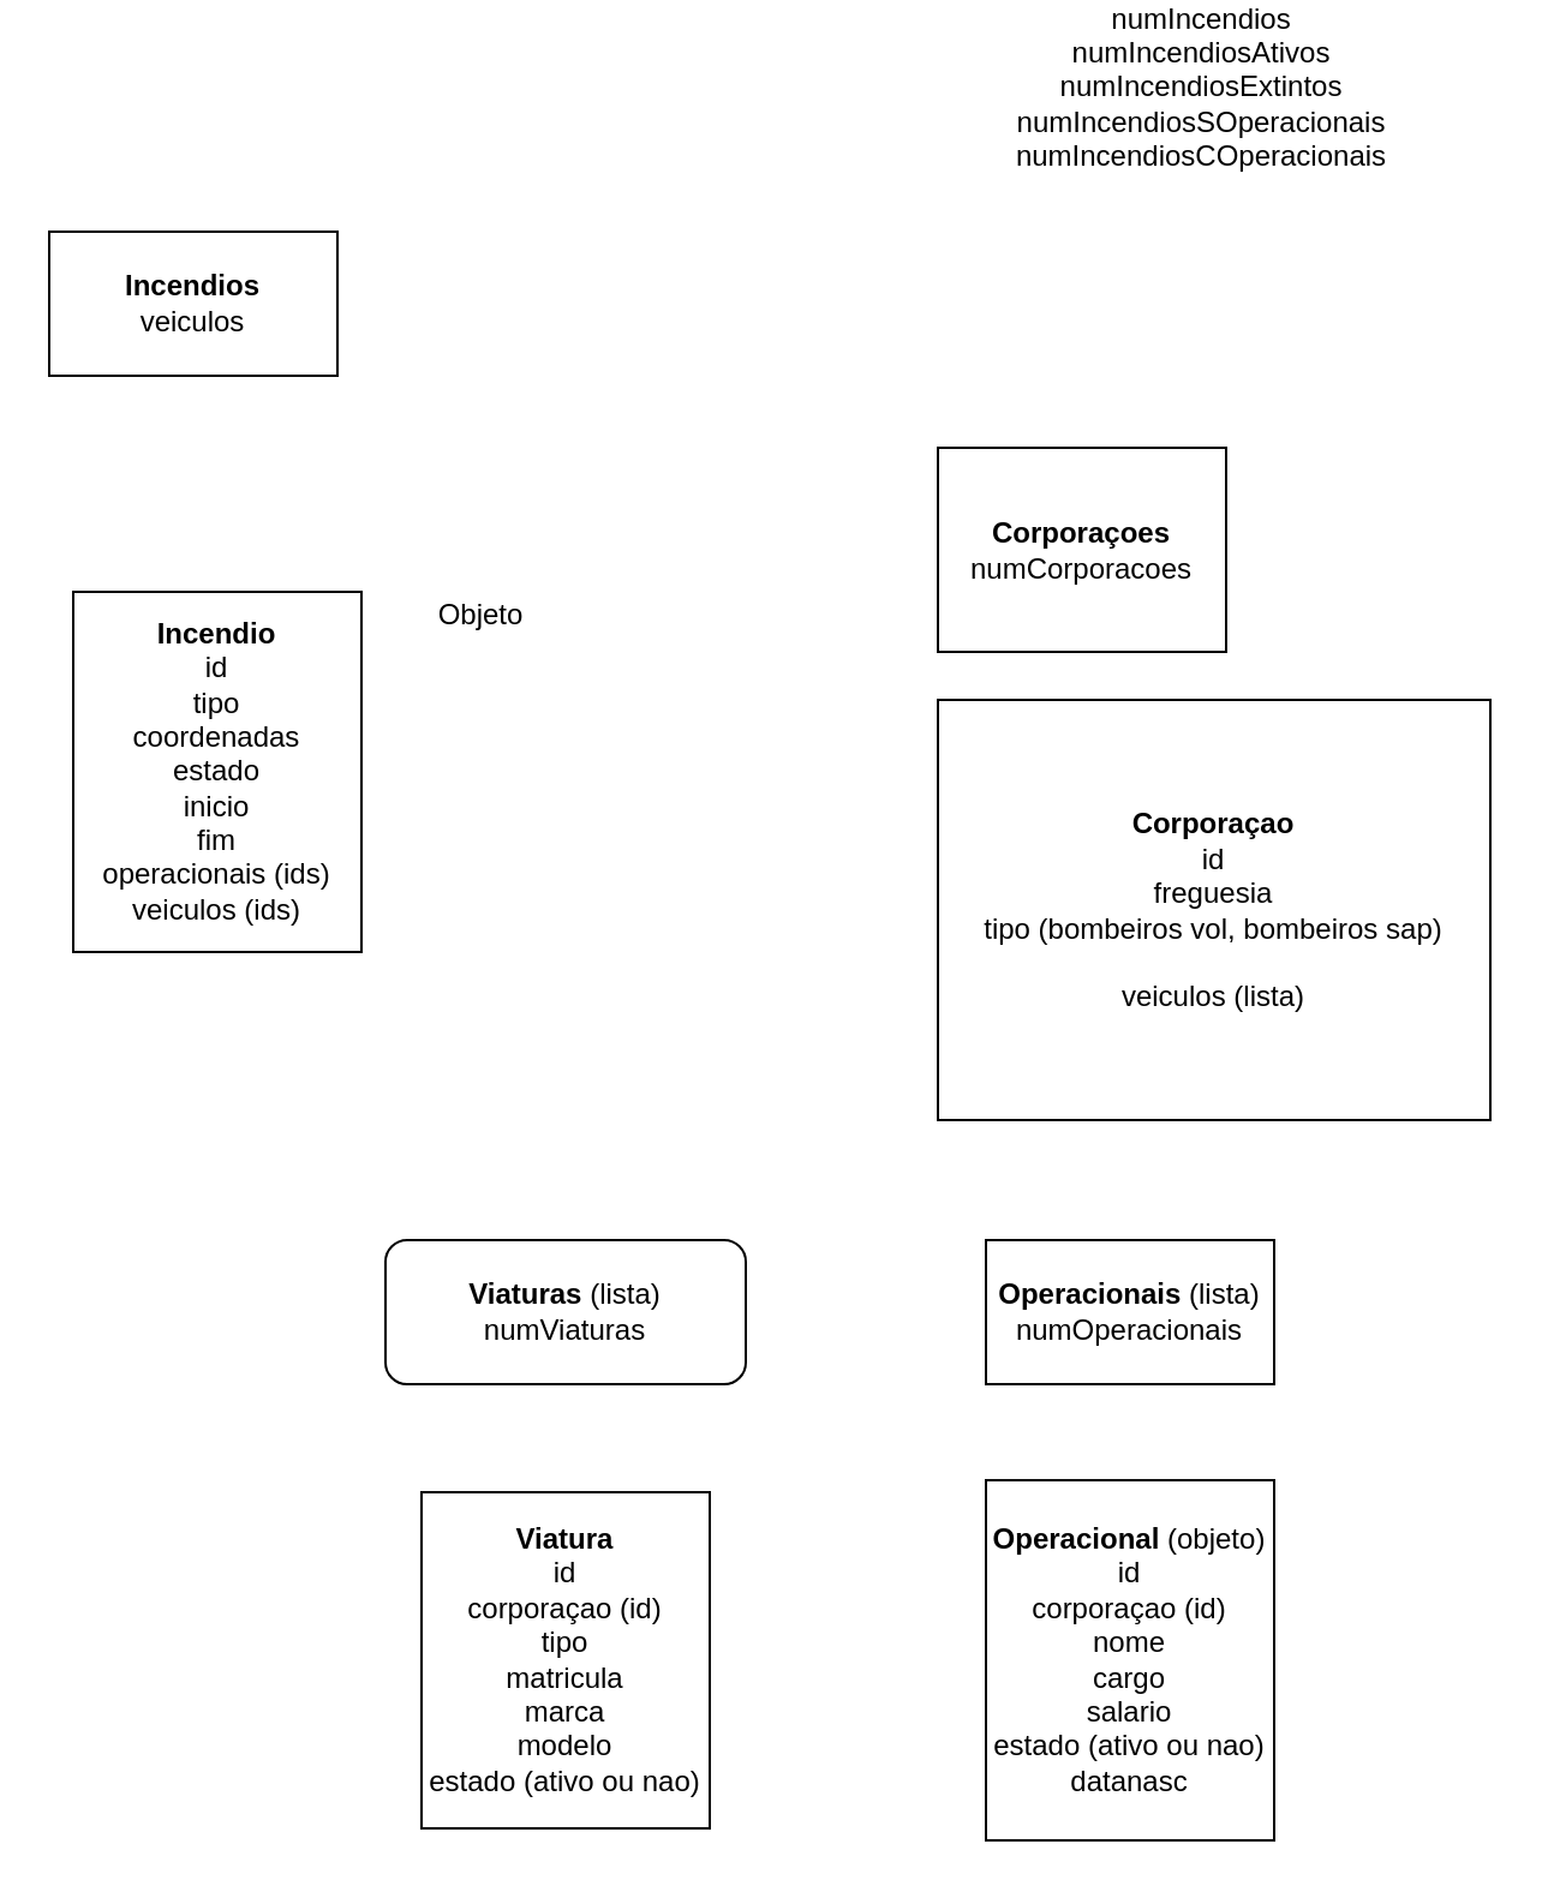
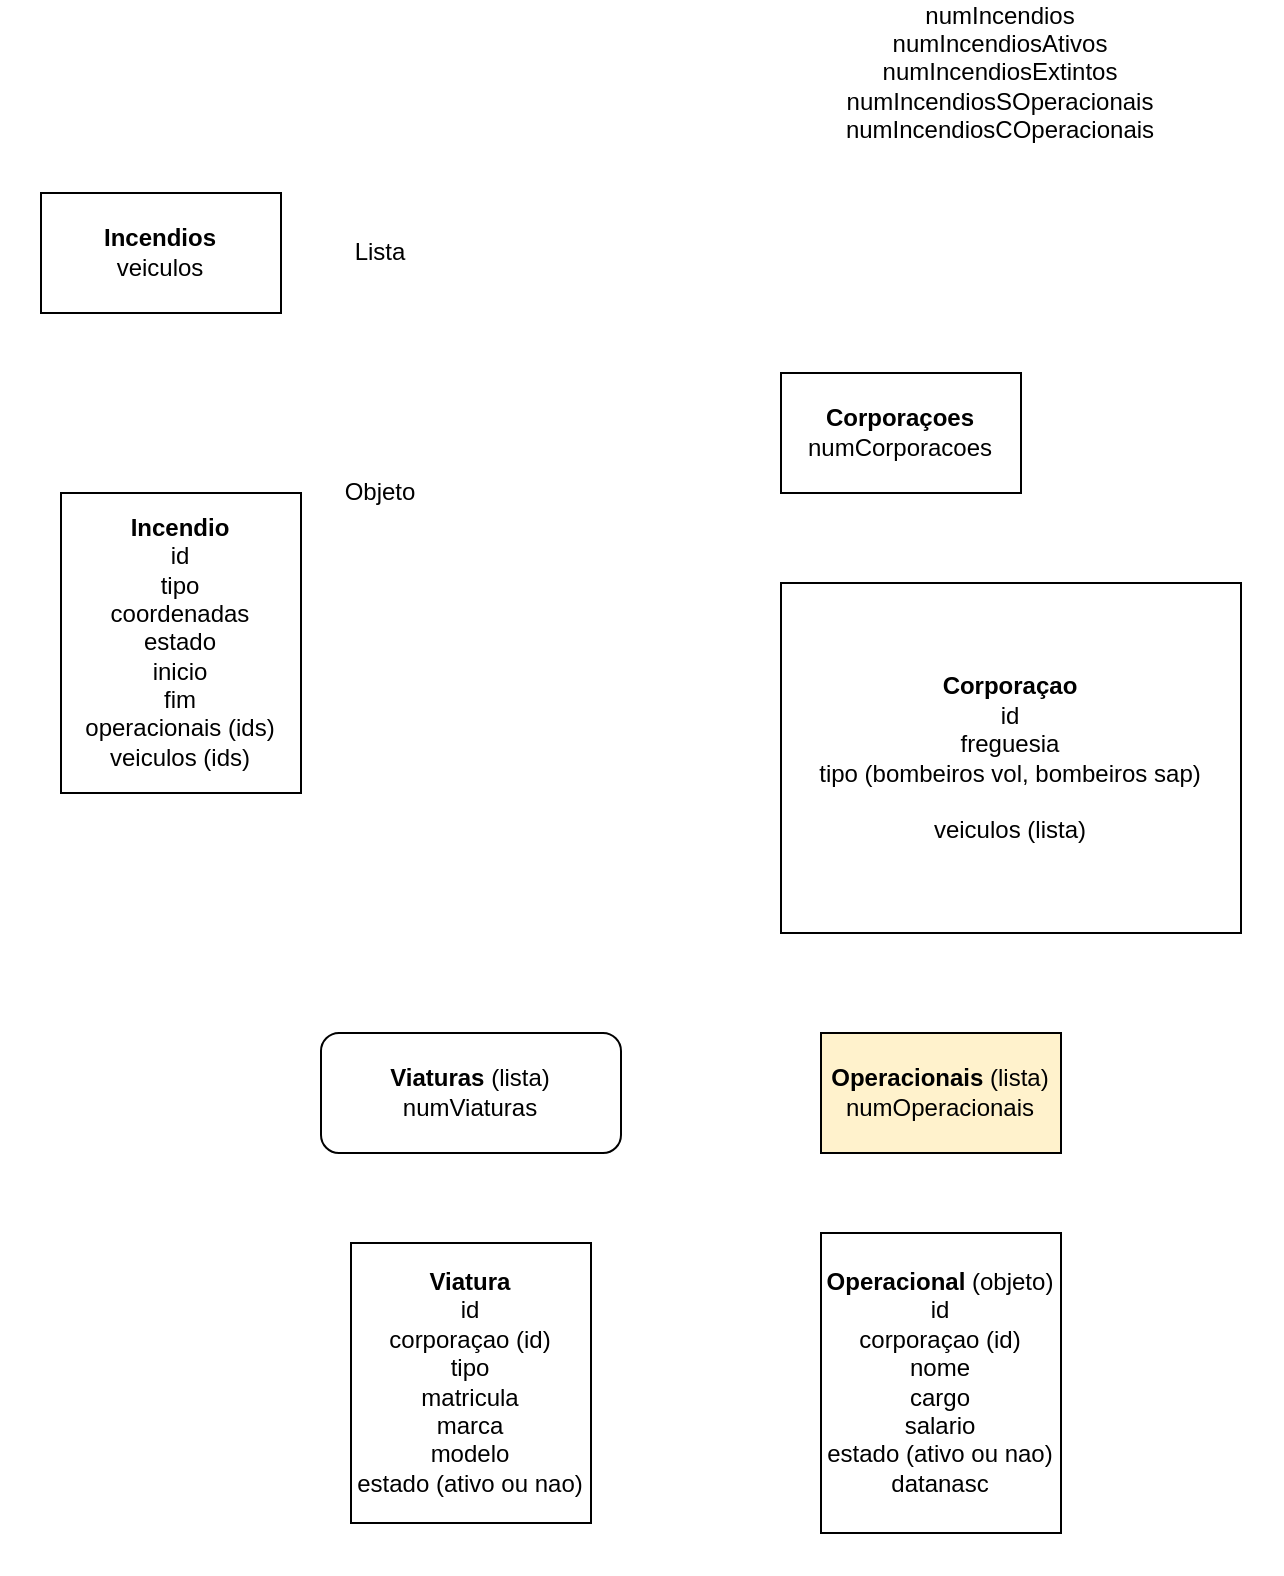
  <mxCell id="0" />
  <mxCell id="1" parent="0" />
  <mxCell id="2" value="&lt;b&gt;Incendios&lt;/b&gt;&lt;br&gt;veiculos" style="rounded=0;whiteSpace=wrap;html=1;" vertex="1" parent="1"><mxGeometry x="20" y="90" width="120" height="60" as="geometry" /></mxCell>
  <mxCell id="3" value="&lt;b&gt;Incendio&lt;/b&gt;&lt;br&gt;id&lt;br&gt;tipo&lt;br&gt;coordenadas&lt;br&gt;estado&lt;br&gt;inicio&lt;br&gt;fim&lt;br&gt;operacionais (ids)&lt;br&gt;veiculos (ids)" style="rounded=0;whiteSpace=wrap;html=1;" vertex="1" parent="1"><mxGeometry x="30" y="240" width="120" height="150" as="geometry" /></mxCell>
- <mxCell id="5" value="Objeto" style="text;html=1;strokeColor=none;fillColor=none;align=center;verticalAlign=middle;whiteSpace=wrap;rounded=0;" vertex="1" parent="1"><mxGeometry x="180" y="240" width="40" height="20" as="geometry" /></mxCell>
+ <mxCell id="4" value="Lista" style="text;html=1;strokeColor=none;fillColor=none;align=center;verticalAlign=middle;whiteSpace=wrap;rounded=0;" vertex="1" parent="1"><mxGeometry x="170" y="110" width="40" height="20" as="geometry" /></mxCell>
+ <mxCell id="5" value="Objeto" style="text;html=1;strokeColor=none;fillColor=none;align=center;verticalAlign=middle;whiteSpace=wrap;rounded=0;" vertex="1" parent="1"><mxGeometry x="170" y="230" width="40" height="20" as="geometry" /></mxCell>
  <mxCell id="6" value="numIncendios&lt;br&gt;numIncendiosAtivos&lt;br&gt;numIncendiosExtintos&lt;br&gt;numIncendiosSOperacionais&lt;br&gt;numIncendiosCOperacionais&lt;br&gt;" style="text;html=1;strokeColor=none;fillColor=none;align=center;verticalAlign=middle;whiteSpace=wrap;rounded=0;" vertex="1" parent="1"><mxGeometry x="480" y="20" width="40" height="20" as="geometry" /></mxCell>
- <mxCell id="7" value="&lt;b&gt;Corporaçoes&lt;/b&gt;&lt;br&gt;numCorporacoes" style="rounded=0;whiteSpace=wrap;html=1;" vertex="1" parent="1"><mxGeometry x="390" y="180" width="120" height="85" as="geometry" /></mxCell>
+ <mxCell id="7" value="&lt;b&gt;Corporaçoes&lt;/b&gt;&lt;br&gt;numCorporacoes" style="rounded=0;whiteSpace=wrap;html=1;" vertex="1" parent="1"><mxGeometry x="390" y="180" width="120" height="60" as="geometry" /></mxCell>
  <mxCell id="8" value="&lt;b&gt;Corporaçao&lt;/b&gt;&lt;br&gt;id&lt;br&gt;freguesia&lt;br&gt;tipo (bombeiros vol, bombeiros sap)&lt;br&gt;&lt;br&gt;veiculos (lista)" style="rounded=0;whiteSpace=wrap;html=1;" vertex="1" parent="1"><mxGeometry x="390" y="285" width="230" height="175" as="geometry" /></mxCell>
- <mxCell id="9" value="&lt;b&gt;Operacionais&lt;/b&gt; (lista)&lt;br&gt;numOperacionais" style="rounded=0;whiteSpace=wrap;html=1;" vertex="1" parent="1"><mxGeometry x="410" y="510" width="120" height="60" as="geometry" /></mxCell>
+ <mxCell id="9" value="&lt;b&gt;Operacionais&lt;/b&gt; (lista)&lt;br&gt;numOperacionais" style="rounded=0;whiteSpace=wrap;html=1;fillColor=#fff2cc;" vertex="1" parent="1"><mxGeometry x="410" y="510" width="120" height="60" as="geometry" /></mxCell>
  <mxCell id="10" value="&lt;b&gt;Operacional &lt;/b&gt;(objeto)&lt;br&gt;id&lt;br&gt;corporaçao (id)&lt;br&gt;nome&lt;br&gt;cargo&lt;br&gt;salario&lt;br&gt;estado (ativo ou nao)&lt;br&gt;datanasc" style="rounded=0;whiteSpace=wrap;html=1;" vertex="1" parent="1"><mxGeometry x="410" y="610" width="120" height="150" as="geometry" /></mxCell>
  <mxCell id="11" value="&lt;b&gt;Viaturas&lt;/b&gt; (lista)&lt;br&gt;numViaturas" style="whiteSpace=wrap;html=1;rounded=1;" vertex="1" parent="1"><mxGeometry x="160" y="510" width="150" height="60" as="geometry" /></mxCell>
  <mxCell id="12" value="&lt;b&gt;Viatura&lt;/b&gt;&lt;br&gt;id&lt;br&gt;corporaçao (id)&lt;br&gt;tipo&lt;br&gt;matricula&lt;br&gt;marca&lt;br&gt;modelo&lt;br&gt;estado (ativo ou nao)" style="rounded=0;whiteSpace=wrap;html=1;" vertex="1" parent="1"><mxGeometry x="175" y="615" width="120" height="140" as="geometry" /></mxCell>
